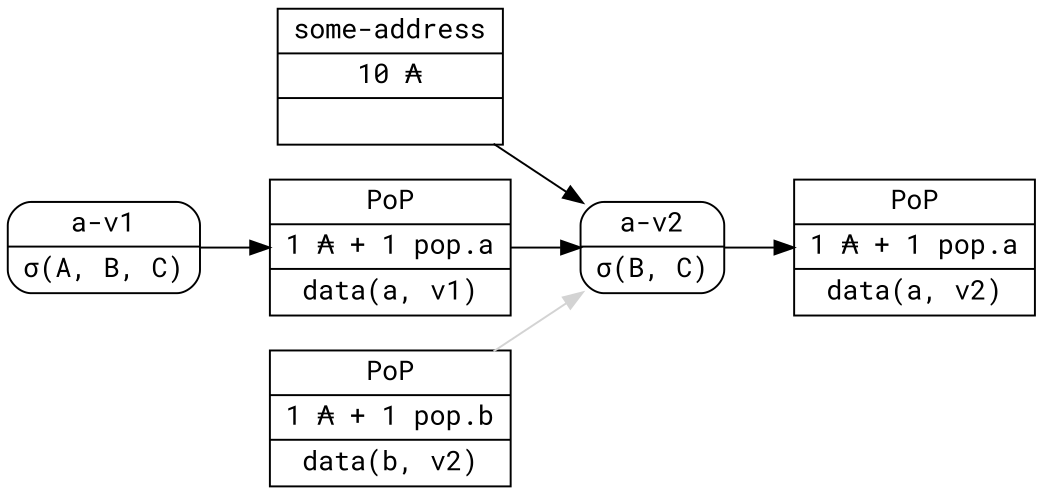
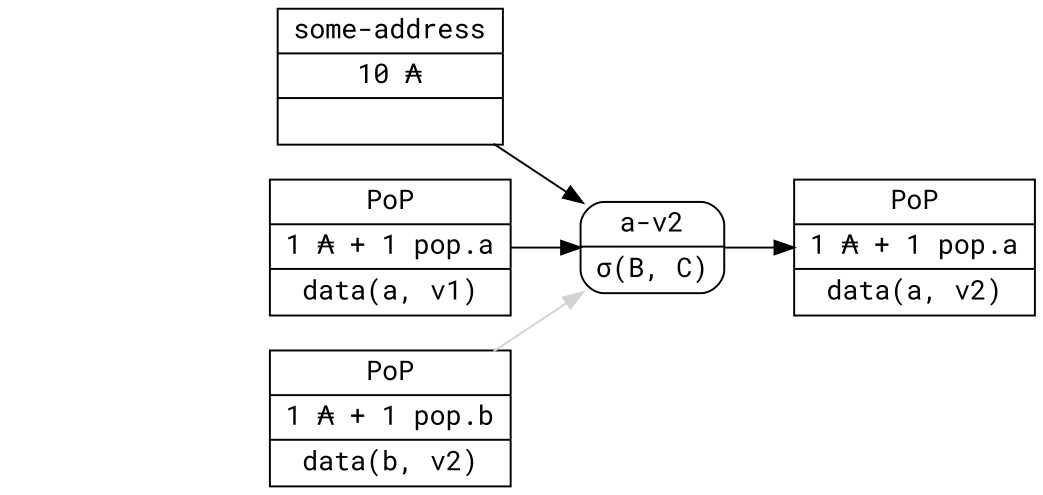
  digraph {
    fontname="Roboto Mono"
    rankdir=LR
    node [fontname="Roboto Mono" shape=record]
    edge [fontname="Roboto Mono"]
    n1 [label="some-address | 10 ₳ | "]
    n2 [label="a-v2 | σ(B, C)" shape=Mrecord]
-   n3 [label="a-v1 | σ(A, B, C)" shape=Mrecord]
    n4 [label="PoP | 1 ₳ + 1 pop.a | data(a, v1) "]
    n5 [label="PoP  | 1 ₳ + 1 pop.a | data(a, v2) "]
    n6 [label=" PoP | 1 ₳ + 1 pop.b | data(b, v2) "]
    n1 -> n2
    n2 -> n5
-   n3 -> n4
    n4 -> n2
    n6 -> n2 [color=lightgray]
  }
